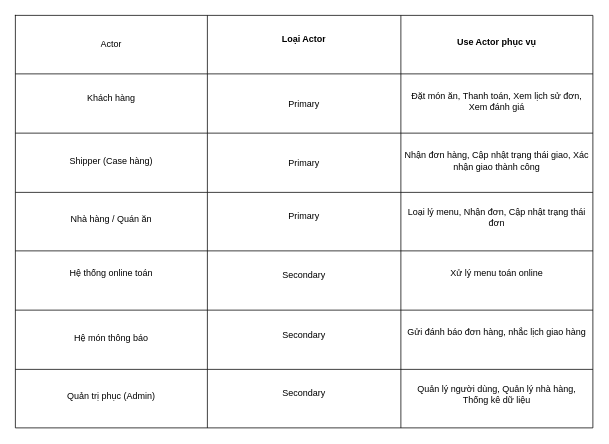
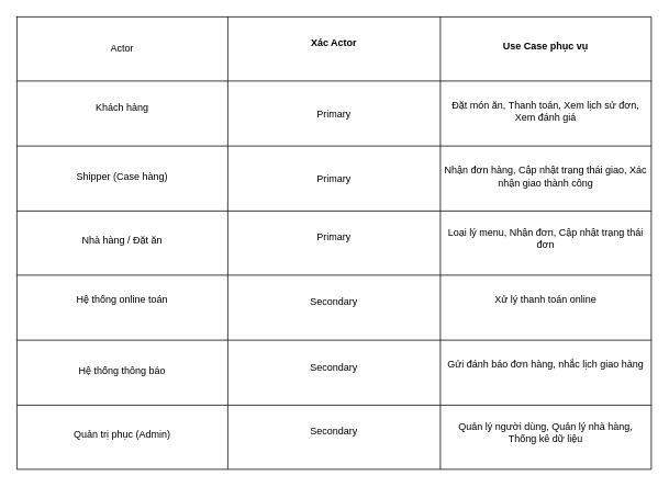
  <mxCell id="0" />
  <mxCell id="1" parent="0" />
  <mxCell id="2" value="" style="shape=table;startSize=0;container=1;collapsible=0;childLayout=tableLayout;" vertex="1" parent="1"><mxGeometry x="20" y="20" width="770" height="550" as="geometry" /></mxCell>
  <mxCell id="3" style="shape=tableRow;horizontal=0;startSize=0;swimlaneHead=0;swimlaneBody=0;strokeColor=inherit;top=0;left=0;bottom=0;right=0;collapsible=0;dropTarget=0;fillColor=none;points=[[0,0.5],[1,0.5]];portConstraint=eastwest;" vertex="1" parent="2"><mxGeometry width="770" height="78" as="geometry" /></mxCell>
  <mxCell id="4" value="Actor" style="shape=partialRectangle;html=1;whiteSpace=wrap;connectable=0;strokeColor=inherit;overflow=hidden;fillColor=none;top=0;left=0;bottom=0;right=0;pointerEvents=1;" vertex="1" parent="3"><mxGeometry width="256" height="78" as="geometry"><mxRectangle width="256" height="78" as="alternateBounds" /></mxGeometry></mxCell>
- <mxCell id="5" value="&lt;span style=&quot;font-weight: 700;&quot;&gt;Loại Actor&lt;/span&gt;&lt;div&gt;&lt;span style=&quot;font-weight: 700;&quot;&gt;&lt;br&gt;&lt;/span&gt;&lt;/div&gt;" style="shape=partialRectangle;html=1;whiteSpace=wrap;connectable=0;strokeColor=inherit;overflow=hidden;fillColor=none;top=0;left=0;bottom=0;right=0;pointerEvents=1;" vertex="1" parent="3"><mxGeometry x="256" width="258" height="78" as="geometry"><mxRectangle width="258" height="78" as="alternateBounds" /></mxGeometry></mxCell>
- <mxCell id="6" value="&lt;table&gt;&lt;thead data-end=&quot;205&quot; data-start=&quot;113&quot;&gt;&lt;tr data-end=&quot;205&quot; data-start=&quot;113&quot;&gt;&lt;th data-col-size=&quot;md&quot; data-end=&quot;205&quot; data-start=&quot;154&quot;&gt;Use Actor phục vụ&lt;/th&gt;&lt;/tr&gt;&lt;/thead&gt;&lt;/table&gt;&lt;table&gt;&lt;tbody&gt;&lt;tr data-end=&quot;394&quot; data-start=&quot;297&quot;&gt;&lt;td data-col-size=&quot;sm&quot; data-end=&quot;321&quot; data-start=&quot;297&quot;&gt;&lt;/td&gt;&lt;/tr&gt;&lt;/tbody&gt;&lt;/table&gt;" style="shape=partialRectangle;html=1;whiteSpace=wrap;connectable=0;strokeColor=inherit;overflow=hidden;fillColor=none;top=0;left=0;bottom=0;right=0;pointerEvents=1;" vertex="1" parent="3"><mxGeometry x="514" width="256" height="78" as="geometry"><mxRectangle width="256" height="78" as="alternateBounds" /></mxGeometry></mxCell>
+ <mxCell id="5" value="&lt;span style=&quot;font-weight: 700;&quot;&gt;Xác Actor&lt;/span&gt;&lt;div&gt;&lt;span style=&quot;font-weight: 700;&quot;&gt;&lt;br&gt;&lt;/span&gt;&lt;/div&gt;" style="shape=partialRectangle;html=1;whiteSpace=wrap;connectable=0;strokeColor=inherit;overflow=hidden;fillColor=none;top=0;left=0;bottom=0;right=0;pointerEvents=1;" vertex="1" parent="3"><mxGeometry x="256" width="258" height="78" as="geometry"><mxRectangle width="258" height="78" as="alternateBounds" /></mxGeometry></mxCell>
+ <mxCell id="6" value="&lt;table&gt;&lt;thead data-end=&quot;205&quot; data-start=&quot;113&quot;&gt;&lt;tr data-end=&quot;205&quot; data-start=&quot;113&quot;&gt;&lt;th data-col-size=&quot;md&quot; data-end=&quot;205&quot; data-start=&quot;154&quot;&gt;Use Case phục vụ&lt;/th&gt;&lt;/tr&gt;&lt;/thead&gt;&lt;/table&gt;&lt;table&gt;&lt;tbody&gt;&lt;tr data-end=&quot;394&quot; data-start=&quot;297&quot;&gt;&lt;td data-col-size=&quot;sm&quot; data-end=&quot;321&quot; data-start=&quot;297&quot;&gt;&lt;/td&gt;&lt;/tr&gt;&lt;/tbody&gt;&lt;/table&gt;" style="shape=partialRectangle;html=1;whiteSpace=wrap;connectable=0;strokeColor=inherit;overflow=hidden;fillColor=none;top=0;left=0;bottom=0;right=0;pointerEvents=1;" vertex="1" parent="3"><mxGeometry x="514" width="256" height="78" as="geometry"><mxRectangle width="256" height="78" as="alternateBounds" /></mxGeometry></mxCell>
  <mxCell id="7" value="" style="shape=tableRow;horizontal=0;startSize=0;swimlaneHead=0;swimlaneBody=0;strokeColor=inherit;top=0;left=0;bottom=0;right=0;collapsible=0;dropTarget=0;fillColor=none;points=[[0,0.5],[1,0.5]];portConstraint=eastwest;" vertex="1" parent="2"><mxGeometry y="78" width="770" height="79" as="geometry" /></mxCell>
  <mxCell id="8" value="Khách hàng&lt;div&gt;&lt;br&gt;&lt;/div&gt;" style="shape=partialRectangle;html=1;whiteSpace=wrap;connectable=0;strokeColor=inherit;overflow=hidden;fillColor=none;top=0;left=0;bottom=0;right=0;pointerEvents=1;" vertex="1" parent="7"><mxGeometry width="256" height="79" as="geometry"><mxRectangle width="256" height="79" as="alternateBounds" /></mxGeometry></mxCell>
  <mxCell id="9" value="Primary" style="shape=partialRectangle;html=1;whiteSpace=wrap;connectable=0;strokeColor=inherit;overflow=hidden;fillColor=none;top=0;left=0;bottom=0;right=0;pointerEvents=1;" vertex="1" parent="7"><mxGeometry x="256" width="258" height="79" as="geometry"><mxRectangle width="258" height="79" as="alternateBounds" /></mxGeometry></mxCell>
  <mxCell id="10" value="&lt;table&gt;&lt;tbody&gt;&lt;tr data-end=&quot;394&quot; data-start=&quot;297&quot;&gt;&lt;td data-end=&quot;394&quot; data-start=&quot;337&quot; data-col-size=&quot;md&quot;&gt;Đặt món ăn, Thanh toán, Xem lịch sử đơn, Xem đánh giá&lt;/td&gt;&lt;/tr&gt;&lt;/tbody&gt;&lt;/table&gt;&lt;table&gt;&lt;tbody&gt;&lt;tr data-end=&quot;504&quot; data-start=&quot;395&quot;&gt;&lt;td data-col-size=&quot;sm&quot; data-end=&quot;419&quot; data-start=&quot;395&quot;&gt;&lt;/td&gt;&lt;/tr&gt;&lt;/tbody&gt;&lt;/table&gt;" style="shape=partialRectangle;html=1;whiteSpace=wrap;connectable=0;strokeColor=inherit;overflow=hidden;fillColor=none;top=0;left=0;bottom=0;right=0;pointerEvents=1;" vertex="1" parent="7"><mxGeometry x="514" width="256" height="79" as="geometry"><mxRectangle width="256" height="79" as="alternateBounds" /></mxGeometry></mxCell>
  <mxCell id="11" value="" style="shape=tableRow;horizontal=0;startSize=0;swimlaneHead=0;swimlaneBody=0;strokeColor=inherit;top=0;left=0;bottom=0;right=0;collapsible=0;dropTarget=0;fillColor=none;points=[[0,0.5],[1,0.5]];portConstraint=eastwest;" vertex="1" parent="2"><mxGeometry y="157" width="770" height="79" as="geometry" /></mxCell>
  <mxCell id="12" value="&lt;div&gt;&lt;table&gt;&lt;tbody&gt;&lt;tr&gt;&lt;td data-col-size=&quot;sm&quot; data-end=&quot;419&quot; data-start=&quot;395&quot;&gt;Shipper (Case hàng)&lt;/td&gt;&lt;/tr&gt;&lt;/tbody&gt;&lt;/table&gt;&lt;table&gt;&lt;tbody&gt;&lt;tr&gt;&lt;td data-end=&quot;435&quot; data-start=&quot;419&quot; data-col-size=&quot;sm&quot;&gt;&lt;/td&gt;&lt;/tr&gt;&lt;/tbody&gt;&lt;/table&gt;&lt;/div&gt;" style="shape=partialRectangle;html=1;whiteSpace=wrap;connectable=0;strokeColor=inherit;overflow=hidden;fillColor=none;top=0;left=0;bottom=0;right=0;pointerEvents=1;" vertex="1" parent="11"><mxGeometry width="256" height="79" as="geometry"><mxRectangle width="256" height="79" as="alternateBounds" /></mxGeometry></mxCell>
  <mxCell id="13" value="Primary" style="shape=partialRectangle;html=1;whiteSpace=wrap;connectable=0;strokeColor=inherit;overflow=hidden;fillColor=none;top=0;left=0;bottom=0;right=0;pointerEvents=1;" vertex="1" parent="11"><mxGeometry x="256" width="258" height="79" as="geometry"><mxRectangle width="258" height="79" as="alternateBounds" /></mxGeometry></mxCell>
  <mxCell id="14" value="&lt;table&gt;&lt;tbody&gt;&lt;tr data-end=&quot;504&quot; data-start=&quot;395&quot;&gt;&lt;td data-end=&quot;504&quot; data-start=&quot;435&quot; data-col-size=&quot;md&quot;&gt;Nhận đơn hàng, Cập nhật trạng thái giao, Xác nhận giao thành công&lt;/td&gt;&lt;/tr&gt;&lt;/tbody&gt;&lt;/table&gt;&lt;table&gt;&lt;tbody&gt;&lt;tr data-end=&quot;597&quot; data-start=&quot;505&quot;&gt;&lt;td data-col-size=&quot;sm&quot; data-end=&quot;530&quot; data-start=&quot;505&quot;&gt;&lt;/td&gt;&lt;/tr&gt;&lt;/tbody&gt;&lt;/table&gt;" style="shape=partialRectangle;html=1;whiteSpace=wrap;connectable=0;strokeColor=inherit;overflow=hidden;fillColor=none;top=0;left=0;bottom=0;right=0;pointerEvents=1;" vertex="1" parent="11"><mxGeometry x="514" width="256" height="79" as="geometry"><mxRectangle width="256" height="79" as="alternateBounds" /></mxGeometry></mxCell>
  <mxCell id="15" value="" style="shape=tableRow;horizontal=0;startSize=0;swimlaneHead=0;swimlaneBody=0;strokeColor=inherit;top=0;left=0;bottom=0;right=0;collapsible=0;dropTarget=0;fillColor=none;points=[[0,0.5],[1,0.5]];portConstraint=eastwest;" vertex="1" parent="2"><mxGeometry y="236" width="770" height="78" as="geometry" /></mxCell>
- <mxCell id="16" value="&lt;table&gt;&lt;tbody&gt;&lt;tr&gt;&lt;td data-col-size=&quot;sm&quot; data-end=&quot;530&quot; data-start=&quot;505&quot;&gt;Nhà hàng / Quán ăn&lt;/td&gt;&lt;/tr&gt;&lt;/tbody&gt;&lt;/table&gt;&lt;table&gt;&lt;tbody&gt;&lt;tr&gt;&lt;td data-end=&quot;546&quot; data-start=&quot;530&quot; data-col-size=&quot;sm&quot;&gt;&lt;/td&gt;&lt;/tr&gt;&lt;/tbody&gt;&lt;/table&gt;" style="shape=partialRectangle;html=1;whiteSpace=wrap;connectable=0;strokeColor=inherit;overflow=hidden;fillColor=none;top=0;left=0;bottom=0;right=0;pointerEvents=1;" vertex="1" parent="15"><mxGeometry width="256" height="78" as="geometry"><mxRectangle width="256" height="78" as="alternateBounds" /></mxGeometry></mxCell>
+ <mxCell id="16" value="&lt;table&gt;&lt;tbody&gt;&lt;tr&gt;&lt;td data-col-size=&quot;sm&quot; data-end=&quot;530&quot; data-start=&quot;505&quot;&gt;Nhà hàng / Đặt ăn&lt;/td&gt;&lt;/tr&gt;&lt;/tbody&gt;&lt;/table&gt;&lt;table&gt;&lt;tbody&gt;&lt;tr&gt;&lt;td data-end=&quot;546&quot; data-start=&quot;530&quot; data-col-size=&quot;sm&quot;&gt;&lt;/td&gt;&lt;/tr&gt;&lt;/tbody&gt;&lt;/table&gt;" style="shape=partialRectangle;html=1;whiteSpace=wrap;connectable=0;strokeColor=inherit;overflow=hidden;fillColor=none;top=0;left=0;bottom=0;right=0;pointerEvents=1;" vertex="1" parent="15"><mxGeometry width="256" height="78" as="geometry"><mxRectangle width="256" height="78" as="alternateBounds" /></mxGeometry></mxCell>
  <mxCell id="17" value="&#10;Primary&#10;&#10;" style="shape=partialRectangle;html=1;whiteSpace=wrap;connectable=0;strokeColor=inherit;overflow=hidden;fillColor=none;top=0;left=0;bottom=0;right=0;pointerEvents=1;" vertex="1" parent="15"><mxGeometry x="256" width="258" height="78" as="geometry"><mxRectangle width="258" height="78" as="alternateBounds" /></mxGeometry></mxCell>
  <mxCell id="18" value="&#10;&lt;table&gt;&lt;tbody&gt;&lt;tr data-end=&quot;597&quot; data-start=&quot;505&quot;&gt;&lt;td data-end=&quot;597&quot; data-start=&quot;546&quot; data-col-size=&quot;md&quot;&gt;Loại lý menu, Nhận đơn, Cập nhật trạng thái đơn&lt;/td&gt;&lt;/tr&gt;&lt;/tbody&gt;&lt;/table&gt;&lt;table&gt;&lt;tbody&gt;&lt;tr data-end=&quot;689&quot; data-start=&quot;598&quot;&gt;&lt;td data-col-size=&quot;sm&quot; data-end=&quot;623&quot; data-start=&quot;598&quot;&gt;&lt;/td&gt;&lt;/tr&gt;&lt;/tbody&gt;&lt;/table&gt;&#10;&#10;" style="shape=partialRectangle;html=1;whiteSpace=wrap;connectable=0;strokeColor=inherit;overflow=hidden;fillColor=none;top=0;left=0;bottom=0;right=0;pointerEvents=1;" vertex="1" parent="15"><mxGeometry x="514" width="256" height="78" as="geometry"><mxRectangle width="256" height="78" as="alternateBounds" /></mxGeometry></mxCell>
  <mxCell id="19" value="" style="shape=tableRow;horizontal=0;startSize=0;swimlaneHead=0;swimlaneBody=0;strokeColor=inherit;top=0;left=0;bottom=0;right=0;collapsible=0;dropTarget=0;fillColor=none;points=[[0,0.5],[1,0.5]];portConstraint=eastwest;" vertex="1" parent="2"><mxGeometry y="314" width="770" height="79" as="geometry" /></mxCell>
  <mxCell id="20" value="&#10;&lt;table&gt;&lt;tbody&gt;&lt;tr&gt;&lt;td data-col-size=&quot;sm&quot; data-end=&quot;623&quot; data-start=&quot;598&quot;&gt;Hệ thống online toán&lt;/td&gt;&lt;/tr&gt;&lt;/tbody&gt;&lt;/table&gt;&lt;table&gt;&lt;tbody&gt;&lt;tr&gt;&lt;td data-end=&quot;639&quot; data-start=&quot;623&quot; data-col-size=&quot;sm&quot;&gt;&lt;/td&gt;&lt;/tr&gt;&lt;/tbody&gt;&lt;/table&gt;&#10;&#10;" style="shape=partialRectangle;html=1;whiteSpace=wrap;connectable=0;strokeColor=inherit;overflow=hidden;fillColor=none;top=0;left=0;bottom=0;right=0;pointerEvents=1;" vertex="1" parent="19"><mxGeometry width="256" height="79" as="geometry"><mxRectangle width="256" height="79" as="alternateBounds" /></mxGeometry></mxCell>
  <mxCell id="21" value="&#10;Secondary&#10;&#10;" style="shape=partialRectangle;html=1;whiteSpace=wrap;connectable=0;strokeColor=inherit;overflow=hidden;fillColor=none;top=0;left=0;bottom=0;right=0;pointerEvents=1;" vertex="1" parent="19"><mxGeometry x="256" width="258" height="79" as="geometry"><mxRectangle width="258" height="79" as="alternateBounds" /></mxGeometry></mxCell>
- <mxCell id="22" value="&#10;&lt;table&gt;&lt;tbody&gt;&lt;tr data-end=&quot;689&quot; data-start=&quot;598&quot;&gt;&lt;td data-end=&quot;689&quot; data-start=&quot;639&quot; data-col-size=&quot;md&quot;&gt;Xử lý menu toán online&lt;/td&gt;&lt;/tr&gt;&lt;/tbody&gt;&lt;/table&gt;&lt;table&gt;&lt;tbody&gt;&lt;tr data-end=&quot;780&quot; data-start=&quot;690&quot;&gt;&lt;td data-col-size=&quot;sm&quot; data-end=&quot;714&quot; data-start=&quot;690&quot;&gt;&lt;/td&gt;&lt;/tr&gt;&lt;/tbody&gt;&lt;/table&gt;&#10;&#10;" style="shape=partialRectangle;html=1;whiteSpace=wrap;connectable=0;strokeColor=inherit;overflow=hidden;fillColor=none;top=0;left=0;bottom=0;right=0;pointerEvents=1;" vertex="1" parent="19"><mxGeometry x="514" width="256" height="79" as="geometry"><mxRectangle width="256" height="79" as="alternateBounds" /></mxGeometry></mxCell>
+ <mxCell id="22" value="&#10;&lt;table&gt;&lt;tbody&gt;&lt;tr data-end=&quot;689&quot; data-start=&quot;598&quot;&gt;&lt;td data-end=&quot;689&quot; data-start=&quot;639&quot; data-col-size=&quot;md&quot;&gt;Xử lý thanh toán online&lt;/td&gt;&lt;/tr&gt;&lt;/tbody&gt;&lt;/table&gt;&lt;table&gt;&lt;tbody&gt;&lt;tr data-end=&quot;780&quot; data-start=&quot;690&quot;&gt;&lt;td data-col-size=&quot;sm&quot; data-end=&quot;714&quot; data-start=&quot;690&quot;&gt;&lt;/td&gt;&lt;/tr&gt;&lt;/tbody&gt;&lt;/table&gt;&#10;&#10;" style="shape=partialRectangle;html=1;whiteSpace=wrap;connectable=0;strokeColor=inherit;overflow=hidden;fillColor=none;top=0;left=0;bottom=0;right=0;pointerEvents=1;" vertex="1" parent="19"><mxGeometry x="514" width="256" height="79" as="geometry"><mxRectangle width="256" height="79" as="alternateBounds" /></mxGeometry></mxCell>
  <mxCell id="23" value="" style="shape=tableRow;horizontal=0;startSize=0;swimlaneHead=0;swimlaneBody=0;strokeColor=inherit;top=0;left=0;bottom=0;right=0;collapsible=0;dropTarget=0;fillColor=none;points=[[0,0.5],[1,0.5]];portConstraint=eastwest;" vertex="1" parent="2"><mxGeometry y="393" width="770" height="79" as="geometry" /></mxCell>
- <mxCell id="24" value="&lt;table&gt;&lt;tbody&gt;&lt;tr&gt;&lt;td data-col-size=&quot;sm&quot; data-end=&quot;714&quot; data-start=&quot;690&quot;&gt;Hệ món thông báo&lt;/td&gt;&lt;/tr&gt;&lt;/tbody&gt;&lt;/table&gt;&lt;table&gt;&lt;tbody&gt;&lt;tr&gt;&lt;td data-end=&quot;730&quot; data-start=&quot;714&quot; data-col-size=&quot;sm&quot;&gt;&lt;/td&gt;&lt;/tr&gt;&lt;/tbody&gt;&lt;/table&gt;" style="shape=partialRectangle;html=1;whiteSpace=wrap;connectable=0;strokeColor=inherit;overflow=hidden;fillColor=none;top=0;left=0;bottom=0;right=0;pointerEvents=1;" vertex="1" parent="23"><mxGeometry width="256" height="79" as="geometry"><mxRectangle width="256" height="79" as="alternateBounds" /></mxGeometry></mxCell>
+ <mxCell id="24" value="&lt;table&gt;&lt;tbody&gt;&lt;tr&gt;&lt;td data-col-size=&quot;sm&quot; data-end=&quot;714&quot; data-start=&quot;690&quot;&gt;Hệ thống thông báo&lt;/td&gt;&lt;/tr&gt;&lt;/tbody&gt;&lt;/table&gt;&lt;table&gt;&lt;tbody&gt;&lt;tr&gt;&lt;td data-end=&quot;730&quot; data-start=&quot;714&quot; data-col-size=&quot;sm&quot;&gt;&lt;/td&gt;&lt;/tr&gt;&lt;/tbody&gt;&lt;/table&gt;" style="shape=partialRectangle;html=1;whiteSpace=wrap;connectable=0;strokeColor=inherit;overflow=hidden;fillColor=none;top=0;left=0;bottom=0;right=0;pointerEvents=1;" vertex="1" parent="23"><mxGeometry width="256" height="79" as="geometry"><mxRectangle width="256" height="79" as="alternateBounds" /></mxGeometry></mxCell>
  <mxCell id="25" value="&#10;Secondary&#10;&#10;" style="shape=partialRectangle;html=1;whiteSpace=wrap;connectable=0;strokeColor=inherit;overflow=hidden;fillColor=none;top=0;left=0;bottom=0;right=0;pointerEvents=1;" vertex="1" parent="23"><mxGeometry x="256" width="258" height="79" as="geometry"><mxRectangle width="258" height="79" as="alternateBounds" /></mxGeometry></mxCell>
  <mxCell id="26" value="&#10;&lt;table&gt;&lt;tbody&gt;&lt;tr data-end=&quot;780&quot; data-start=&quot;690&quot;&gt;&lt;td data-end=&quot;780&quot; data-start=&quot;730&quot; data-col-size=&quot;md&quot;&gt;Gửi đánh báo đơn hàng, nhắc lịch giao hàng&lt;/td&gt;&lt;/tr&gt;&lt;/tbody&gt;&lt;/table&gt;&lt;table&gt;&lt;tbody&gt;&lt;tr data-end=&quot;879&quot; data-start=&quot;781&quot;&gt;&lt;td data-col-size=&quot;sm&quot; data-end=&quot;805&quot; data-start=&quot;781&quot;&gt;&lt;/td&gt;&lt;/tr&gt;&lt;/tbody&gt;&lt;/table&gt;&#10;&#10;" style="shape=partialRectangle;html=1;whiteSpace=wrap;connectable=0;strokeColor=inherit;overflow=hidden;fillColor=none;top=0;left=0;bottom=0;right=0;pointerEvents=1;" vertex="1" parent="23"><mxGeometry x="514" width="256" height="79" as="geometry"><mxRectangle width="256" height="79" as="alternateBounds" /></mxGeometry></mxCell>
  <mxCell id="27" style="shape=tableRow;horizontal=0;startSize=0;swimlaneHead=0;swimlaneBody=0;strokeColor=inherit;top=0;left=0;bottom=0;right=0;collapsible=0;dropTarget=0;fillColor=none;points=[[0,0.5],[1,0.5]];portConstraint=eastwest;" vertex="1" parent="2"><mxGeometry y="472" width="770" height="78" as="geometry" /></mxCell>
  <mxCell id="28" value="&lt;table&gt;&lt;tbody&gt;&lt;tr&gt;&lt;td data-col-size=&quot;sm&quot; data-end=&quot;805&quot; data-start=&quot;781&quot;&gt;Quản trị phục (Admin)&lt;/td&gt;&lt;/tr&gt;&lt;/tbody&gt;&lt;/table&gt;&lt;table&gt;&lt;tbody&gt;&lt;tr&gt;&lt;td data-end=&quot;821&quot; data-start=&quot;805&quot; data-col-size=&quot;sm&quot;&gt;&lt;/td&gt;&lt;/tr&gt;&lt;/tbody&gt;&lt;/table&gt;" style="shape=partialRectangle;html=1;whiteSpace=wrap;connectable=0;strokeColor=inherit;overflow=hidden;fillColor=none;top=0;left=0;bottom=0;right=0;pointerEvents=1;" vertex="1" parent="27"><mxGeometry width="256" height="78" as="geometry"><mxRectangle width="256" height="78" as="alternateBounds" /></mxGeometry></mxCell>
  <mxCell id="29" value="&#10;Secondary&#10;&#10;" style="shape=partialRectangle;html=1;whiteSpace=wrap;connectable=0;strokeColor=inherit;overflow=hidden;fillColor=none;top=0;left=0;bottom=0;right=0;pointerEvents=1;" vertex="1" parent="27"><mxGeometry x="256" width="258" height="78" as="geometry"><mxRectangle width="258" height="78" as="alternateBounds" /></mxGeometry></mxCell>
  <mxCell id="30" value="&#10;&lt;div class=&quot;_tableContainer_1rjym_1&quot;&gt;&lt;div class=&quot;group _tableWrapper_1rjym_13 flex w-fit flex-col-reverse&quot; tabindex=&quot;-1&quot;&gt;&lt;table class=&quot;w-fit min-w-(--thread-content-width)&quot; data-end=&quot;879&quot; data-start=&quot;113&quot;&gt;&lt;tbody data-end=&quot;879&quot; data-start=&quot;297&quot;&gt;&lt;tr data-end=&quot;879&quot; data-start=&quot;781&quot;&gt;&lt;td data-end=&quot;879&quot; data-start=&quot;821&quot; data-col-size=&quot;md&quot;&gt;Quản lý người dùng, Quản lý nhà hàng, Thống kê dữ liệu&lt;/td&gt;&lt;/tr&gt;&lt;/tbody&gt;&lt;/table&gt;&lt;/div&gt;&lt;/div&gt;&#10;&#10;&#10;" style="shape=partialRectangle;html=1;whiteSpace=wrap;connectable=0;strokeColor=inherit;overflow=hidden;fillColor=none;top=0;left=0;bottom=0;right=0;pointerEvents=1;" vertex="1" parent="27"><mxGeometry x="514" width="256" height="78" as="geometry"><mxRectangle width="256" height="78" as="alternateBounds" /></mxGeometry></mxCell>
